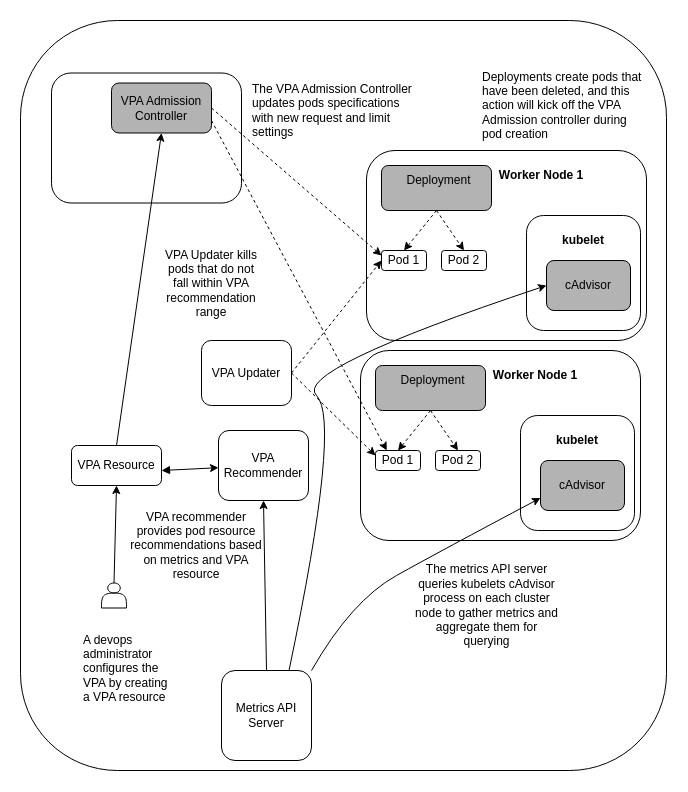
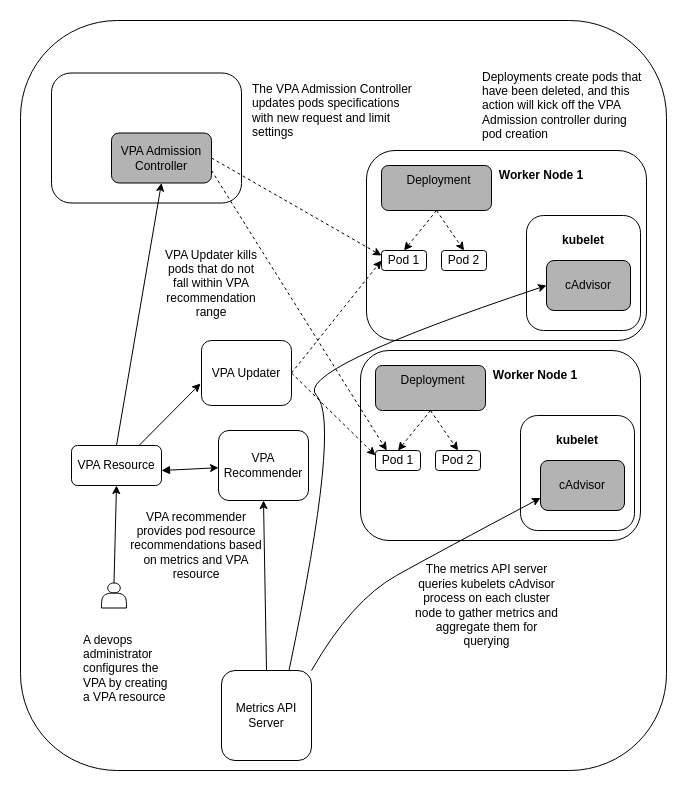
  <mxCell id="0" />
  <mxCell id="1" parent="0" />
  <mxCell id="2" value="" style="rounded=1;whiteSpace=wrap;html=1;" vertex="1" parent="1"><mxGeometry x="51" y="72.5" width="190" height="130" as="geometry" /></mxCell>
- <mxCell id="3" value="VPA Admission Controller" style="rounded=1;whiteSpace=wrap;html=1;fillColor=#B3B3B3;" vertex="1" parent="1"><mxGeometry x="111" y="82.5" width="100" height="50" as="geometry" /></mxCell>
+ <mxCell id="3" value="VPA Admission Controller" style="rounded=1;whiteSpace=wrap;html=1;fillColor=#B3B3B3;" vertex="1" parent="1"><mxGeometry x="111" y="132.5" width="100" height="50" as="geometry" /></mxCell>
  <mxCell id="4" value="VPA recommender provides pod resource recommendations based on metrics and VPA resource" style="text;html=1;strokeColor=none;fillColor=none;align=center;verticalAlign=middle;whiteSpace=wrap;rounded=0;" vertex="1" parent="1"><mxGeometry x="126" y="482.5" width="140" height="125" as="geometry" /></mxCell>
  <mxCell id="5" value="" style="rounded=1;whiteSpace=wrap;html=1;" vertex="1" parent="1"><mxGeometry x="366" y="150" width="280" height="190" as="geometry" /></mxCell>
  <mxCell id="6" value="&lt;b&gt;Worker Node 1&lt;/b&gt;" style="text;html=1;strokeColor=none;fillColor=none;align=center;verticalAlign=middle;whiteSpace=wrap;rounded=0;" vertex="1" parent="1"><mxGeometry x="486" y="160" width="110" height="30" as="geometry" /></mxCell>
  <mxCell id="7" value="Pod 1" style="rounded=1;whiteSpace=wrap;html=1;" vertex="1" parent="1"><mxGeometry x="381" y="250" width="45" height="20" as="geometry" /></mxCell>
  <mxCell id="8" value="Pod 2" style="rounded=1;whiteSpace=wrap;html=1;" vertex="1" parent="1"><mxGeometry x="441" y="250" width="45" height="20" as="geometry" /></mxCell>
  <mxCell id="9" value="" style="rounded=1;whiteSpace=wrap;html=1;" vertex="1" parent="1"><mxGeometry x="526" y="215" width="114" height="115" as="geometry" /></mxCell>
  <mxCell id="10" value="&lt;b&gt;kubelet&lt;/b&gt;" style="text;html=1;strokeColor=none;fillColor=none;align=center;verticalAlign=middle;whiteSpace=wrap;rounded=0;" vertex="1" parent="1"><mxGeometry x="546" y="230" width="74" height="20" as="geometry" /></mxCell>
  <mxCell id="11" value="cAdvisor" style="rounded=1;whiteSpace=wrap;html=1;fillColor=#B3B3B3;" vertex="1" parent="1"><mxGeometry x="546" y="260" width="84" height="50" as="geometry" /></mxCell>
  <mxCell id="12" value="" style="rounded=1;whiteSpace=wrap;html=1;fillColor=#B3B3B3;rotation=0;" vertex="1" parent="1"><mxGeometry x="381" y="165" width="110" height="45" as="geometry" /></mxCell>
  <mxCell id="13" value="Deployment" style="text;html=1;strokeColor=none;fillColor=none;align=center;verticalAlign=middle;whiteSpace=wrap;rounded=0;rotation=0;" vertex="1" parent="1"><mxGeometry x="381" y="170" width="115" height="20" as="geometry" /></mxCell>
  <mxCell id="14" value="A devops administrator configures the VPA by creating a VPA resource" style="text;html=1;strokeColor=none;fillColor=none;align=left;verticalAlign=middle;whiteSpace=wrap;rounded=0;" vertex="1" parent="1"><mxGeometry x="81" y="607.5" width="90" height="120" as="geometry" /></mxCell>
  <mxCell id="15" value="The metrics API server queries kubelets cAdvisor process on each cluster node to gather metrics and aggregate them for querying" style="text;html=1;strokeColor=none;fillColor=none;align=center;verticalAlign=middle;whiteSpace=wrap;rounded=0;" vertex="1" parent="1"><mxGeometry x="413.5" y="555" width="145" height="100" as="geometry" /></mxCell>
  <mxCell id="16" value="The VPA Admission Controller updates pods specifications with new request and limit settings&amp;nbsp;" style="text;html=1;strokeColor=none;fillColor=none;align=left;verticalAlign=middle;whiteSpace=wrap;rounded=0;movable=1;resizable=1;rotatable=1;deletable=1;editable=1;locked=0;connectable=1;" vertex="1" parent="1"><mxGeometry x="250" y="77.5" width="170" height="65" as="geometry" /></mxCell>
  <mxCell id="17" value="Metrics API &lt;br&gt;Server" style="rounded=1;whiteSpace=wrap;html=1;" vertex="1" parent="1"><mxGeometry x="221" y="670" width="90" height="90" as="geometry" /></mxCell>
  <mxCell id="18" value="" style="curved=1;endArrow=classic;html=1;rounded=0;exitX=0.75;exitY=0;exitDx=0;exitDy=0;entryX=0;entryY=0.5;entryDx=0;entryDy=0;" edge="1" parent="1" source="17" target="11"><mxGeometry width="50" height="50" relative="1" as="geometry"><mxPoint x="291" y="420" as="sourcePoint" /><mxPoint x="341" y="370" as="targetPoint" /><Array as="points"><mxPoint x="341" y="420" /><mxPoint x="291" y="370" /></Array></mxGeometry></mxCell>
  <mxCell id="19" value="VPA Recommender" style="rounded=1;whiteSpace=wrap;html=1;" vertex="1" parent="1"><mxGeometry x="218" y="430" width="90" height="70" as="geometry" /></mxCell>
  <mxCell id="20" value="" style="endArrow=classic;html=1;rounded=0;exitX=0.5;exitY=0;exitDx=0;exitDy=0;entryX=0.5;entryY=1;entryDx=0;entryDy=0;" edge="1" parent="1" source="17" target="19"><mxGeometry width="50" height="50" relative="1" as="geometry"><mxPoint x="181" y="370" as="sourcePoint" /><mxPoint x="191" y="380" as="targetPoint" /></mxGeometry></mxCell>
  <mxCell id="21" value="VPA Resource" style="rounded=1;whiteSpace=wrap;html=1;" vertex="1" parent="1"><mxGeometry x="71" y="445" width="90" height="40" as="geometry" /></mxCell>
  <mxCell id="22" value="" style="endArrow=classic;html=1;rounded=0;startArrow=block;startFill=1;" edge="1" parent="1" target="19"><mxGeometry width="50" height="50" relative="1" as="geometry"><mxPoint x="161" y="470" as="sourcePoint" /><mxPoint x="181" y="380" as="targetPoint" /></mxGeometry></mxCell>
  <mxCell id="23" value="" style="shape=actor;whiteSpace=wrap;html=1;" vertex="1" parent="1"><mxGeometry x="101" y="582.5" width="25" height="25" as="geometry" /></mxCell>
  <mxCell id="24" value="" style="endArrow=classic;html=1;rounded=0;exitX=0.5;exitY=0;exitDx=0;exitDy=0;entryX=0.5;entryY=1;entryDx=0;entryDy=0;" edge="1" parent="1" source="23" target="21"><mxGeometry width="50" height="50" relative="1" as="geometry"><mxPoint x="126" y="455" as="sourcePoint" /><mxPoint x="154" y="390" as="targetPoint" /></mxGeometry></mxCell>
  <mxCell id="25" value="" style="endArrow=classic;html=1;rounded=0;exitX=0.5;exitY=0;exitDx=0;exitDy=0;entryX=0.5;entryY=1;entryDx=0;entryDy=0;" edge="1" parent="1" source="21" target="3"><mxGeometry width="50" height="50" relative="1" as="geometry"><mxPoint x="126" y="455" as="sourcePoint" /><mxPoint x="-39" y="410" as="targetPoint" /></mxGeometry></mxCell>
  <mxCell id="26" value="" style="endArrow=classic;html=1;rounded=0;dashed=1;exitX=0.5;exitY=1;exitDx=0;exitDy=0;entryX=0.5;entryY=0;entryDx=0;entryDy=0;" edge="1" parent="1" source="12" target="7"><mxGeometry width="50" height="50" relative="1" as="geometry"><mxPoint x="444" y="490" as="sourcePoint" /><mxPoint x="481" y="435" as="targetPoint" /></mxGeometry></mxCell>
  <mxCell id="27" value="" style="endArrow=classic;html=1;rounded=0;dashed=1;exitX=0.5;exitY=1;exitDx=0;exitDy=0;entryX=0.5;entryY=0;entryDx=0;entryDy=0;" edge="1" parent="1" source="12" target="8"><mxGeometry width="50" height="50" relative="1" as="geometry"><mxPoint x="446" y="220" as="sourcePoint" /><mxPoint x="414" y="260" as="targetPoint" /></mxGeometry></mxCell>
  <mxCell id="28" value="" style="rounded=1;whiteSpace=wrap;html=1;" vertex="1" parent="1"><mxGeometry x="360" y="350" width="280" height="190" as="geometry" /></mxCell>
  <mxCell id="29" value="&lt;b&gt;Worker Node 1&lt;/b&gt;" style="text;html=1;strokeColor=none;fillColor=none;align=center;verticalAlign=middle;whiteSpace=wrap;rounded=0;" vertex="1" parent="1"><mxGeometry x="480" y="360" width="110" height="30" as="geometry" /></mxCell>
  <mxCell id="30" value="Pod 1" style="rounded=1;whiteSpace=wrap;html=1;" vertex="1" parent="1"><mxGeometry x="375" y="450" width="45" height="20" as="geometry" /></mxCell>
  <mxCell id="31" value="Pod 2" style="rounded=1;whiteSpace=wrap;html=1;" vertex="1" parent="1"><mxGeometry x="435" y="450" width="45" height="20" as="geometry" /></mxCell>
  <mxCell id="32" value="" style="rounded=1;whiteSpace=wrap;html=1;" vertex="1" parent="1"><mxGeometry x="520" y="415" width="114" height="115" as="geometry" /></mxCell>
  <mxCell id="33" value="&lt;b&gt;kubelet&lt;/b&gt;" style="text;html=1;strokeColor=none;fillColor=none;align=center;verticalAlign=middle;whiteSpace=wrap;rounded=0;" vertex="1" parent="1"><mxGeometry x="540" y="430" width="74" height="20" as="geometry" /></mxCell>
  <mxCell id="34" value="cAdvisor" style="rounded=1;whiteSpace=wrap;html=1;fillColor=#B3B3B3;" vertex="1" parent="1"><mxGeometry x="540" y="460" width="84" height="50" as="geometry" /></mxCell>
  <mxCell id="35" value="" style="rounded=1;whiteSpace=wrap;html=1;fillColor=#B3B3B3;rotation=0;" vertex="1" parent="1"><mxGeometry x="375" y="365" width="110" height="45" as="geometry" /></mxCell>
  <mxCell id="36" value="Deployment" style="text;html=1;strokeColor=none;fillColor=none;align=center;verticalAlign=middle;whiteSpace=wrap;rounded=0;rotation=0;" vertex="1" parent="1"><mxGeometry x="375" y="370" width="115" height="20" as="geometry" /></mxCell>
  <mxCell id="37" value="" style="endArrow=classic;html=1;rounded=0;dashed=1;exitX=0.5;exitY=1;exitDx=0;exitDy=0;entryX=0.5;entryY=0;entryDx=0;entryDy=0;" edge="1" parent="1" source="35" target="30"><mxGeometry width="50" height="50" relative="1" as="geometry"><mxPoint x="438" y="690" as="sourcePoint" /><mxPoint x="475" y="635" as="targetPoint" /></mxGeometry></mxCell>
  <mxCell id="38" value="" style="endArrow=classic;html=1;rounded=0;dashed=1;exitX=0.5;exitY=1;exitDx=0;exitDy=0;entryX=0.5;entryY=0;entryDx=0;entryDy=0;" edge="1" parent="1" source="35" target="31"><mxGeometry width="50" height="50" relative="1" as="geometry"><mxPoint x="440" y="420" as="sourcePoint" /><mxPoint x="408" y="460" as="targetPoint" /></mxGeometry></mxCell>
  <mxCell id="39" value="" style="curved=1;endArrow=classic;html=1;rounded=0;entryX=0;entryY=0.75;entryDx=0;entryDy=0;exitX=1;exitY=0;exitDx=0;exitDy=0;" edge="1" parent="1" source="17" target="34"><mxGeometry width="50" height="50" relative="1" as="geometry"><mxPoint x="271" y="558" as="sourcePoint" /><mxPoint x="551" y="502" as="targetPoint" /><Array as="points"><mxPoint x="351" y="600" /><mxPoint x="441" y="550" /></Array></mxGeometry></mxCell>
  <mxCell id="40" value="VPA Updater" style="rounded=1;whiteSpace=wrap;html=1;" vertex="1" parent="1"><mxGeometry x="201" y="340" width="90" height="65" as="geometry" /></mxCell>
+ <mxCell id="41" value="" style="endArrow=classic;html=1;rounded=0;exitX=0.75;exitY=0;exitDx=0;exitDy=0;entryX=-0.011;entryY=0.662;entryDx=0;entryDy=0;entryPerimeter=0;" edge="1" parent="1" source="21" target="40"><mxGeometry width="50" height="50" relative="1" as="geometry"><mxPoint x="181" y="380" as="sourcePoint" /><mxPoint x="231" y="330" as="targetPoint" /></mxGeometry></mxCell>
  <mxCell id="42" value="" style="endArrow=classic;html=1;rounded=0;exitX=1;exitY=0.5;exitDx=0;exitDy=0;dashed=1;entryX=0;entryY=0.25;entryDx=0;entryDy=0;" edge="1" parent="1" source="40" target="30"><mxGeometry width="50" height="50" relative="1" as="geometry"><mxPoint x="251" y="420" as="sourcePoint" /><mxPoint x="301" y="370" as="targetPoint" /></mxGeometry></mxCell>
  <mxCell id="43" value="" style="endArrow=classic;html=1;rounded=0;exitX=1;exitY=0.5;exitDx=0;exitDy=0;dashed=1;entryX=0;entryY=0.5;entryDx=0;entryDy=0;" edge="1" parent="1" source="40" target="7"><mxGeometry width="50" height="50" relative="1" as="geometry"><mxPoint x="671" y="20" as="sourcePoint" /><mxPoint x="788" y="137" as="targetPoint" /></mxGeometry></mxCell>
  <mxCell id="44" value="" style="endArrow=classic;html=1;rounded=0;exitX=1;exitY=0.5;exitDx=0;exitDy=0;dashed=1;entryX=0;entryY=0.25;entryDx=0;entryDy=0;" edge="1" parent="1" source="3" target="7"><mxGeometry width="50" height="50" relative="1" as="geometry"><mxPoint x="281" y="343" as="sourcePoint" /><mxPoint x="391" y="270" as="targetPoint" /></mxGeometry></mxCell>
  <mxCell id="45" value="" style="endArrow=classic;html=1;rounded=0;exitX=1;exitY=0.75;exitDx=0;exitDy=0;dashed=1;entryX=0.25;entryY=0;entryDx=0;entryDy=0;" edge="1" parent="1" source="3" target="30"><mxGeometry width="50" height="50" relative="1" as="geometry"><mxPoint x="181" y="195" as="sourcePoint" /><mxPoint x="391" y="265" as="targetPoint" /></mxGeometry></mxCell>
  <mxCell id="46" value="VPA Updater kills pods that do not fall within VPA recommendation range" style="text;html=1;strokeColor=none;fillColor=none;align=center;verticalAlign=middle;whiteSpace=wrap;rounded=0;" vertex="1" parent="1"><mxGeometry x="161" y="230" width="100" height="105" as="geometry" /></mxCell>
  <mxCell id="47" value="Deployments create pods that have been deleted, and this action will kick off the VPA Admission controller during pod creation" style="text;html=1;strokeColor=none;fillColor=none;align=left;verticalAlign=middle;whiteSpace=wrap;rounded=0;movable=1;resizable=1;rotatable=1;deletable=1;editable=1;locked=0;connectable=1;" vertex="1" parent="1"><mxGeometry x="480" y="72.5" width="170" height="65" as="geometry" /></mxCell>
  <mxCell id="48" value="" style="rounded=1;whiteSpace=wrap;html=1;fillColor=none;" vertex="1" parent="1"><mxGeometry x="20" y="20" width="646" height="750" as="geometry" /></mxCell>
